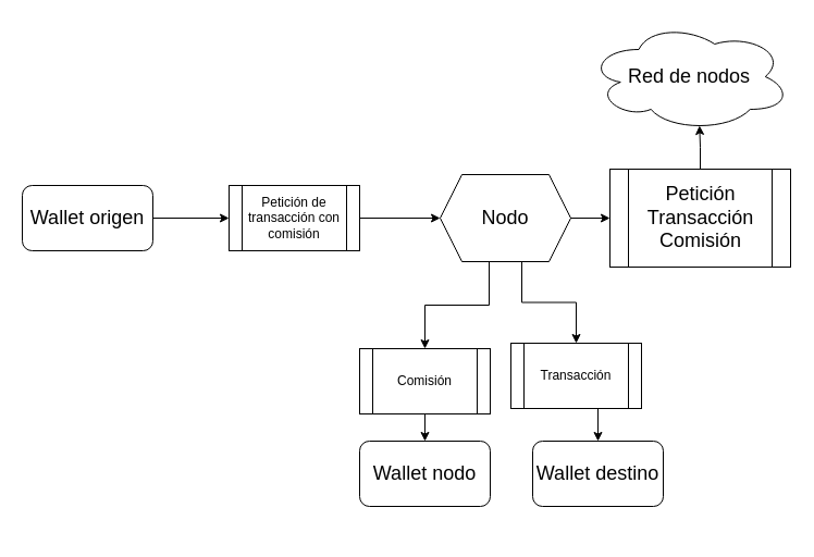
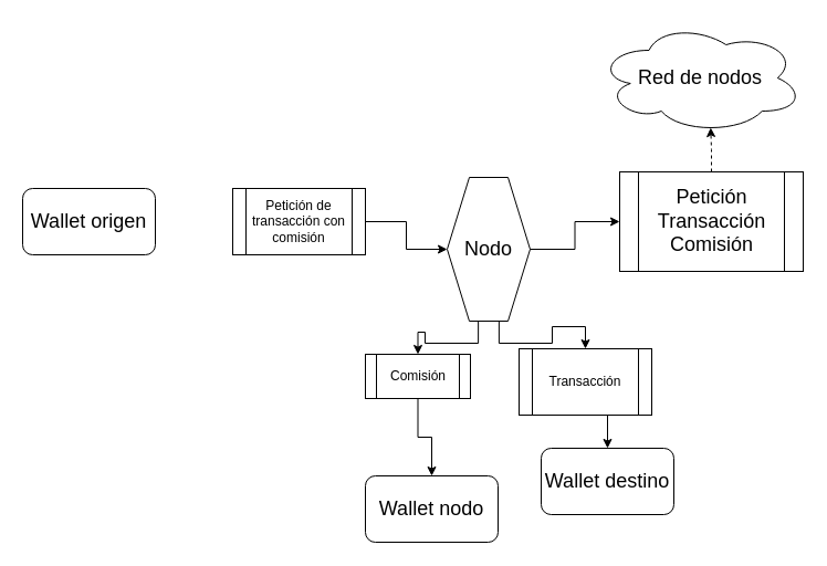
  <mxCell id="0" />
  <mxCell id="1" parent="0" />
  <mxCell id="2" style="edgeStyle=orthogonalEdgeStyle;rounded=0;orthogonalLoop=1;jettySize=auto;html=1;exitX=1;exitY=0.5;exitDx=0;exitDy=0;entryX=0;entryY=0.5;entryDx=0;entryDy=0;" edge="1" parent="1" source="10" target="8"><mxGeometry relative="1" as="geometry" /></mxCell>
  <mxCell id="3" value="&lt;font style=&quot;font-size: 18px;&quot;&gt;Wallet origen&lt;/font&gt;" style="rounded=1;whiteSpace=wrap;html=1;" vertex="1" parent="1"><mxGeometry x="20" y="170" width="120" height="60" as="geometry" /></mxCell>
  <mxCell id="4" value="&lt;font style=&quot;font-size: 18px;&quot;&gt;Wallet destino&lt;/font&gt;" style="rounded=1;whiteSpace=wrap;html=1;" vertex="1" parent="1"><mxGeometry x="489" y="405" width="120" height="60" as="geometry" /></mxCell>
- <mxCell id="5" value="&lt;font style=&quot;font-size: 18px;&quot;&gt;Wallet nodo&lt;/font&gt;" style="rounded=1;whiteSpace=wrap;html=1;" vertex="1" parent="1"><mxGeometry x="330" y="405" width="120" height="60" as="geometry" /></mxCell>
+ <mxCell id="5" value="&lt;font style=&quot;font-size: 18px;&quot;&gt;Wallet nodo&lt;/font&gt;" style="rounded=1;whiteSpace=wrap;html=1;" vertex="1" parent="1"><mxGeometry x="330" y="430" width="120" height="60" as="geometry" /></mxCell>
  <mxCell id="6" style="edgeStyle=orthogonalEdgeStyle;rounded=0;orthogonalLoop=1;jettySize=auto;html=1;exitX=0.5;exitY=1;exitDx=0;exitDy=0;entryX=0.5;entryY=0;entryDx=0;entryDy=0;" edge="1" parent="1" source="16" target="4"><mxGeometry relative="1" as="geometry" /></mxCell>
  <mxCell id="7" style="edgeStyle=orthogonalEdgeStyle;rounded=0;orthogonalLoop=1;jettySize=auto;html=1;exitX=0.5;exitY=1;exitDx=0;exitDy=0;entryX=0.5;entryY=0;entryDx=0;entryDy=0;" edge="1" parent="1" source="18" target="5"><mxGeometry relative="1" as="geometry" /></mxCell>
- <mxCell id="8" value="&lt;font style=&quot;font-size: 18px;&quot;&gt;Nodo&lt;/font&gt;" style="shape=hexagon;perimeter=hexagonPerimeter2;whiteSpace=wrap;html=1;fixedSize=1;" vertex="1" parent="1"><mxGeometry x="404" y="160" width="120" height="80" as="geometry" /></mxCell>
- <mxCell id="9" value="" style="edgeStyle=orthogonalEdgeStyle;rounded=0;orthogonalLoop=1;jettySize=auto;html=1;exitX=1;exitY=0.5;exitDx=0;exitDy=0;entryX=0;entryY=0.5;entryDx=0;entryDy=0;" edge="1" parent="1" source="3" target="10"><mxGeometry relative="1" as="geometry"><mxPoint x="144" y="200" as="sourcePoint" /><mxPoint x="414" y="200" as="targetPoint" /></mxGeometry></mxCell>
+ <mxCell id="8" value="&lt;font style=&quot;font-size: 18px;&quot;&gt;Nodo&lt;/font&gt;" style="shape=hexagon;perimeter=hexagonPerimeter2;whiteSpace=wrap;html=1;fixedSize=1;" vertex="1" parent="1"><mxGeometry x="404" y="160" width="75" height="130" as="geometry" /></mxCell>
  <mxCell id="10" value="Petición de transacción con comisión" style="shape=process;whiteSpace=wrap;html=1;backgroundOutline=1;" vertex="1" parent="1"><mxGeometry x="210" y="170" width="120" height="60" as="geometry" /></mxCell>
  <mxCell id="11" value="&lt;font style=&quot;font-size: 18px;&quot;&gt;Red de nodos&lt;/font&gt;" style="ellipse;shape=cloud;whiteSpace=wrap;html=1;" vertex="1" parent="1"><mxGeometry x="540" y="20" width="186" height="100" as="geometry" /></mxCell>
- <mxCell id="12" style="edgeStyle=orthogonalEdgeStyle;rounded=0;orthogonalLoop=1;jettySize=auto;html=1;entryX=0.55;entryY=0.95;entryDx=0;entryDy=0;entryPerimeter=0;exitX=0.5;exitY=0;exitDx=0;exitDy=0;" edge="1" parent="1" source="14" target="11"><mxGeometry relative="1" as="geometry"><mxPoint x="724" y="200" as="targetPoint" /></mxGeometry></mxCell>
+ <mxCell id="12" style="edgeStyle=orthogonalEdgeStyle;rounded=0;orthogonalLoop=1;jettySize=auto;html=1;entryX=0.55;entryY=0.95;entryDx=0;entryDy=0;entryPerimeter=0;exitX=0.5;exitY=0;exitDx=0;exitDy=0;dashed=1;" edge="1" parent="1" source="14" target="11"><mxGeometry relative="1" as="geometry"><mxPoint x="724" y="200" as="targetPoint" /></mxGeometry></mxCell>
  <mxCell id="13" value="" style="edgeStyle=orthogonalEdgeStyle;rounded=0;orthogonalLoop=1;jettySize=auto;html=1;entryX=0;entryY=0.5;entryDx=0;entryDy=0;" edge="1" parent="1" source="8" target="14"><mxGeometry relative="1" as="geometry"><mxPoint x="524" y="200" as="sourcePoint" /><mxPoint x="752" y="202" as="targetPoint" /></mxGeometry></mxCell>
  <mxCell id="14" value="&lt;font style=&quot;font-size: 18px;&quot;&gt;Petición&lt;br&gt;Transacción&lt;br&gt;Comisión&lt;/font&gt;" style="shape=process;whiteSpace=wrap;html=1;backgroundOutline=1;" vertex="1" parent="1"><mxGeometry x="560" y="155" width="166" height="90" as="geometry" /></mxCell>
  <mxCell id="15" value="" style="edgeStyle=orthogonalEdgeStyle;rounded=0;orthogonalLoop=1;jettySize=auto;html=1;exitX=0.625;exitY=1;exitDx=0;exitDy=0;entryX=0.5;entryY=0;entryDx=0;entryDy=0;" edge="1" parent="1" source="8" target="16"><mxGeometry relative="1" as="geometry"><mxPoint x="479" y="240" as="sourcePoint" /><mxPoint x="544" y="350" as="targetPoint" /></mxGeometry></mxCell>
  <mxCell id="16" value="Transacción" style="shape=process;whiteSpace=wrap;html=1;backgroundOutline=1;" vertex="1" parent="1"><mxGeometry x="469" y="315" width="120" height="60" as="geometry" /></mxCell>
  <mxCell id="17" value="" style="edgeStyle=orthogonalEdgeStyle;rounded=0;orthogonalLoop=1;jettySize=auto;html=1;exitX=0.375;exitY=1;exitDx=0;exitDy=0;entryX=0.5;entryY=0;entryDx=0;entryDy=0;" edge="1" parent="1" source="8" target="18"><mxGeometry relative="1" as="geometry"><mxPoint x="449" y="240" as="sourcePoint" /><mxPoint x="384" y="350" as="targetPoint" /></mxGeometry></mxCell>
- <mxCell id="18" value="Comisión" style="shape=process;whiteSpace=wrap;html=1;backgroundOutline=1;" vertex="1" parent="1"><mxGeometry x="330" y="320" width="120" height="60" as="geometry" /></mxCell>
+ <mxCell id="18" value="Comisión" style="shape=process;whiteSpace=wrap;html=1;backgroundOutline=1;" vertex="1" parent="1"><mxGeometry x="330" y="320" width="95" height="40" as="geometry" /></mxCell>
